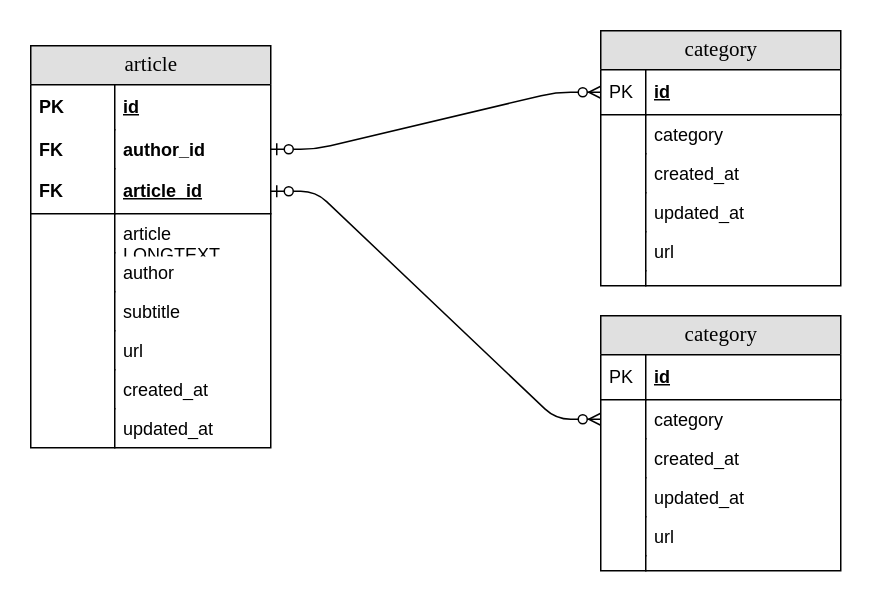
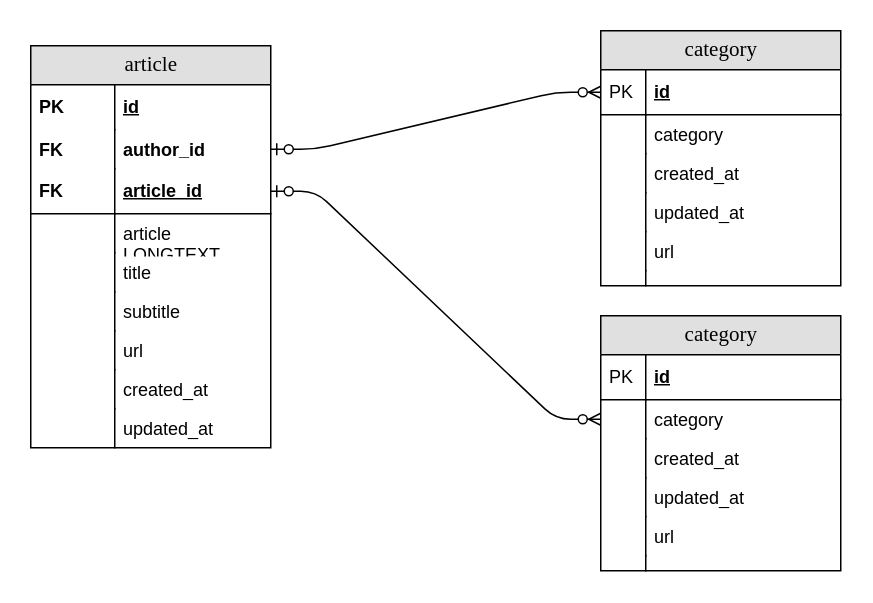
  <mxCell id="0" />
  <mxCell id="1" parent="0" />
  <mxCell id="2" value="" style="edgeStyle=entityRelationEdgeStyle;html=1;endArrow=ERzeroToMany;startArrow=ERzeroToOne;labelBackgroundColor=none;fontFamily=Verdana;fontSize=14;entryX=0;entryY=0.5;exitX=1;exitY=0.5;exitDx=0;exitDy=0;entryDx=0;entryDy=0;" parent="1" source="8" target="25" edge="1"><mxGeometry width="100" height="100" relative="1" as="geometry"><mxPoint x="470" y="800" as="sourcePoint" /><mxPoint x="570" y="700" as="targetPoint" /></mxGeometry></mxCell>
  <mxCell id="3" value="article" style="swimlane;html=1;fontStyle=0;childLayout=stackLayout;horizontal=1;startSize=26;fillColor=#e0e0e0;horizontalStack=0;resizeParent=1;resizeLast=0;collapsible=1;marginBottom=0;swimlaneFillColor=#ffffff;align=center;rounded=0;shadow=0;comic=0;labelBackgroundColor=none;strokeWidth=1;fontFamily=Verdana;fontSize=14" parent="1" vertex="1"><mxGeometry x="20" y="30" width="160" height="268" as="geometry" /></mxCell>
  <mxCell id="4" value="id" style="shape=partialRectangle;top=0;left=0;right=0;bottom=0;html=1;align=left;verticalAlign=middle;fillColor=none;spacingLeft=60;spacingRight=4;whiteSpace=wrap;overflow=hidden;rotatable=0;points=[[0,0.5],[1,0.5]];portConstraint=eastwest;dropTarget=0;fontStyle=5;" parent="3" vertex="1"><mxGeometry y="26" width="160" height="30" as="geometry" /></mxCell>
  <mxCell id="5" value="PK" style="shape=partialRectangle;fontStyle=1;top=0;left=0;bottom=0;html=1;fillColor=none;align=left;verticalAlign=middle;spacingLeft=4;spacingRight=4;whiteSpace=wrap;overflow=hidden;rotatable=0;points=[];portConstraint=eastwest;part=1;" parent="4" vertex="1" connectable="0"><mxGeometry width="56" height="30" as="geometry" /></mxCell>
  <mxCell id="6" value="&lt;b&gt;author_id&lt;/b&gt;" style="shape=partialRectangle;top=0;left=0;right=0;bottom=0;html=1;align=left;verticalAlign=top;fillColor=none;spacingLeft=60;spacingRight=4;whiteSpace=wrap;overflow=hidden;rotatable=0;points=[[0,0.5],[1,0.5]];portConstraint=eastwest;dropTarget=0;" parent="3" vertex="1"><mxGeometry y="56" width="160" height="26" as="geometry" /></mxCell>
  <mxCell id="7" value="&lt;b&gt;FK&lt;/b&gt;" style="shape=partialRectangle;top=0;left=0;bottom=0;html=1;fillColor=none;align=left;verticalAlign=top;spacingLeft=4;spacingRight=4;whiteSpace=wrap;overflow=hidden;rotatable=0;points=[];portConstraint=eastwest;part=1;" parent="6" vertex="1" connectable="0"><mxGeometry width="56" height="26" as="geometry" /></mxCell>
  <mxCell id="8" value="article_id" style="shape=partialRectangle;top=0;left=0;right=0;bottom=1;html=1;align=left;verticalAlign=middle;fillColor=none;spacingLeft=60;spacingRight=4;whiteSpace=wrap;overflow=hidden;rotatable=0;points=[[0,0.5],[1,0.5]];portConstraint=eastwest;dropTarget=0;fontStyle=5;" parent="3" vertex="1"><mxGeometry y="82" width="160" height="30" as="geometry" /></mxCell>
  <mxCell id="9" value="FK" style="shape=partialRectangle;fontStyle=1;top=0;left=0;bottom=0;html=1;fillColor=none;align=left;verticalAlign=middle;spacingLeft=4;spacingRight=4;whiteSpace=wrap;overflow=hidden;rotatable=0;points=[];portConstraint=eastwest;part=1;" parent="8" vertex="1" connectable="0"><mxGeometry width="56" height="30" as="geometry" /></mxCell>
  <mxCell id="10" value="article LONGTEXT" style="shape=partialRectangle;top=0;left=0;right=0;bottom=0;html=1;align=left;verticalAlign=top;fillColor=none;spacingLeft=60;spacingRight=4;whiteSpace=wrap;overflow=hidden;rotatable=0;points=[[0,0.5],[1,0.5]];portConstraint=eastwest;dropTarget=0;" parent="3" vertex="1"><mxGeometry y="112" width="160" height="26" as="geometry" /></mxCell>
  <mxCell id="11" value="" style="shape=partialRectangle;top=0;left=0;bottom=0;html=1;fillColor=none;align=left;verticalAlign=top;spacingLeft=4;spacingRight=4;whiteSpace=wrap;overflow=hidden;rotatable=0;points=[];portConstraint=eastwest;part=1;" parent="10" vertex="1" connectable="0"><mxGeometry width="56" height="26" as="geometry" /></mxCell>
- <mxCell id="12" value="author" style="shape=partialRectangle;top=0;left=0;right=0;bottom=0;html=1;align=left;verticalAlign=top;fillColor=none;spacingLeft=60;spacingRight=4;whiteSpace=wrap;overflow=hidden;rotatable=0;points=[[0,0.5],[1,0.5]];portConstraint=eastwest;dropTarget=0;" parent="3" vertex="1"><mxGeometry y="138" width="160" height="26" as="geometry" /></mxCell>
+ <mxCell id="12" value="title" style="shape=partialRectangle;top=0;left=0;right=0;bottom=0;html=1;align=left;verticalAlign=top;fillColor=none;spacingLeft=60;spacingRight=4;whiteSpace=wrap;overflow=hidden;rotatable=0;points=[[0,0.5],[1,0.5]];portConstraint=eastwest;dropTarget=0;" parent="3" vertex="1"><mxGeometry y="138" width="160" height="26" as="geometry" /></mxCell>
  <mxCell id="13" value="" style="shape=partialRectangle;top=0;left=0;bottom=0;html=1;fillColor=none;align=left;verticalAlign=top;spacingLeft=4;spacingRight=4;whiteSpace=wrap;overflow=hidden;rotatable=0;points=[];portConstraint=eastwest;part=1;" parent="12" vertex="1" connectable="0"><mxGeometry width="56" height="26" as="geometry" /></mxCell>
  <mxCell id="14" value="subtitle" style="shape=partialRectangle;top=0;left=0;right=0;bottom=0;html=1;align=left;verticalAlign=top;fillColor=none;spacingLeft=60;spacingRight=4;whiteSpace=wrap;overflow=hidden;rotatable=0;points=[[0,0.5],[1,0.5]];portConstraint=eastwest;dropTarget=0;" parent="3" vertex="1"><mxGeometry y="164" width="160" height="26" as="geometry" /></mxCell>
  <mxCell id="15" value="" style="shape=partialRectangle;top=0;left=0;bottom=0;html=1;fillColor=none;align=left;verticalAlign=top;spacingLeft=4;spacingRight=4;whiteSpace=wrap;overflow=hidden;rotatable=0;points=[];portConstraint=eastwest;part=1;" parent="14" vertex="1" connectable="0"><mxGeometry width="56" height="26" as="geometry" /></mxCell>
  <mxCell id="16" value="url" style="shape=partialRectangle;top=0;left=0;right=0;bottom=0;html=1;align=left;verticalAlign=top;fillColor=none;spacingLeft=60;spacingRight=4;whiteSpace=wrap;overflow=hidden;rotatable=0;points=[[0,0.5],[1,0.5]];portConstraint=eastwest;dropTarget=0;" parent="3" vertex="1"><mxGeometry y="190" width="160" height="26" as="geometry" /></mxCell>
  <mxCell id="17" value="" style="shape=partialRectangle;top=0;left=0;bottom=0;html=1;fillColor=none;align=left;verticalAlign=top;spacingLeft=4;spacingRight=4;whiteSpace=wrap;overflow=hidden;rotatable=0;points=[];portConstraint=eastwest;part=1;" parent="16" vertex="1" connectable="0"><mxGeometry width="56" height="26" as="geometry" /></mxCell>
  <mxCell id="18" value="created_at" style="shape=partialRectangle;top=0;left=0;right=0;bottom=0;html=1;align=left;verticalAlign=top;fillColor=none;spacingLeft=60;spacingRight=4;whiteSpace=wrap;overflow=hidden;rotatable=0;points=[[0,0.5],[1,0.5]];portConstraint=eastwest;dropTarget=0;" parent="3" vertex="1"><mxGeometry y="216" width="160" height="26" as="geometry" /></mxCell>
  <mxCell id="19" value="" style="shape=partialRectangle;top=0;left=0;bottom=0;html=1;fillColor=none;align=left;verticalAlign=top;spacingLeft=4;spacingRight=4;whiteSpace=wrap;overflow=hidden;rotatable=0;points=[];portConstraint=eastwest;part=1;" parent="18" vertex="1" connectable="0"><mxGeometry width="56" height="26" as="geometry" /></mxCell>
  <mxCell id="20" value="updated_at" style="shape=partialRectangle;top=0;left=0;right=0;bottom=0;html=1;align=left;verticalAlign=top;fillColor=none;spacingLeft=60;spacingRight=4;whiteSpace=wrap;overflow=hidden;rotatable=0;points=[[0,0.5],[1,0.5]];portConstraint=eastwest;dropTarget=0;" parent="3" vertex="1"><mxGeometry y="242" width="160" height="26" as="geometry" /></mxCell>
  <mxCell id="21" value="" style="shape=partialRectangle;top=0;left=0;bottom=0;html=1;fillColor=none;align=left;verticalAlign=top;spacingLeft=4;spacingRight=4;whiteSpace=wrap;overflow=hidden;rotatable=0;points=[];portConstraint=eastwest;part=1;" parent="20" vertex="1" connectable="0"><mxGeometry width="56" height="26" as="geometry" /></mxCell>
  <mxCell id="22" value="category" style="swimlane;html=1;fontStyle=0;childLayout=stackLayout;horizontal=1;startSize=26;fillColor=#e0e0e0;horizontalStack=0;resizeParent=1;resizeLast=0;collapsible=1;marginBottom=0;swimlaneFillColor=#ffffff;align=center;rounded=0;shadow=0;comic=0;labelBackgroundColor=none;strokeWidth=1;fontFamily=Verdana;fontSize=14;swimlaneLine=1;" parent="1" vertex="1"><mxGeometry x="400" y="210" width="160" height="170" as="geometry" /></mxCell>
  <mxCell id="23" value="id" style="shape=partialRectangle;top=0;left=0;right=0;bottom=1;html=1;align=left;verticalAlign=middle;fillColor=none;spacingLeft=34;spacingRight=4;whiteSpace=wrap;overflow=hidden;rotatable=0;points=[[0,0.5],[1,0.5]];portConstraint=eastwest;dropTarget=0;fontStyle=5;" parent="22" vertex="1"><mxGeometry y="26" width="160" height="30" as="geometry" /></mxCell>
  <mxCell id="24" value="PK" style="shape=partialRectangle;top=0;left=0;bottom=0;html=1;fillColor=none;align=left;verticalAlign=middle;spacingLeft=4;spacingRight=4;whiteSpace=wrap;overflow=hidden;rotatable=0;points=[];portConstraint=eastwest;part=1;" parent="23" vertex="1" connectable="0"><mxGeometry width="30" height="30" as="geometry" /></mxCell>
  <mxCell id="25" value="category" style="shape=partialRectangle;top=0;left=0;right=0;bottom=0;html=1;align=left;verticalAlign=top;fillColor=none;spacingLeft=34;spacingRight=4;whiteSpace=wrap;overflow=hidden;rotatable=0;points=[[0,0.5],[1,0.5]];portConstraint=eastwest;dropTarget=0;" parent="22" vertex="1"><mxGeometry y="56" width="160" height="26" as="geometry" /></mxCell>
  <mxCell id="26" value="" style="shape=partialRectangle;top=0;left=0;bottom=0;html=1;fillColor=none;align=left;verticalAlign=top;spacingLeft=4;spacingRight=4;whiteSpace=wrap;overflow=hidden;rotatable=0;points=[];portConstraint=eastwest;part=1;" parent="25" vertex="1" connectable="0"><mxGeometry width="30" height="26" as="geometry" /></mxCell>
  <mxCell id="27" value="created_at" style="shape=partialRectangle;top=0;left=0;right=0;bottom=0;html=1;align=left;verticalAlign=top;fillColor=none;spacingLeft=34;spacingRight=4;whiteSpace=wrap;overflow=hidden;rotatable=0;points=[[0,0.5],[1,0.5]];portConstraint=eastwest;dropTarget=0;" parent="22" vertex="1"><mxGeometry y="82" width="160" height="26" as="geometry" /></mxCell>
  <mxCell id="28" value="" style="shape=partialRectangle;top=0;left=0;bottom=0;html=1;fillColor=none;align=left;verticalAlign=top;spacingLeft=4;spacingRight=4;whiteSpace=wrap;overflow=hidden;rotatable=0;points=[];portConstraint=eastwest;part=1;" parent="27" vertex="1" connectable="0"><mxGeometry width="30" height="26" as="geometry" /></mxCell>
  <mxCell id="29" value="updated_at" style="shape=partialRectangle;top=0;left=0;right=0;bottom=0;html=1;align=left;verticalAlign=top;fillColor=none;spacingLeft=34;spacingRight=4;whiteSpace=wrap;overflow=hidden;rotatable=0;points=[[0,0.5],[1,0.5]];portConstraint=eastwest;dropTarget=0;" parent="22" vertex="1"><mxGeometry y="108" width="160" height="26" as="geometry" /></mxCell>
  <mxCell id="30" value="" style="shape=partialRectangle;top=0;left=0;bottom=0;html=1;fillColor=none;align=left;verticalAlign=top;spacingLeft=4;spacingRight=4;whiteSpace=wrap;overflow=hidden;rotatable=0;points=[];portConstraint=eastwest;part=1;" parent="29" vertex="1" connectable="0"><mxGeometry width="30" height="26" as="geometry" /></mxCell>
  <mxCell id="31" value="url" style="shape=partialRectangle;top=0;left=0;right=0;bottom=0;html=1;align=left;verticalAlign=top;fillColor=none;spacingLeft=34;spacingRight=4;whiteSpace=wrap;overflow=hidden;rotatable=0;points=[[0,0.5],[1,0.5]];portConstraint=eastwest;dropTarget=0;" parent="22" vertex="1"><mxGeometry y="134" width="160" height="26" as="geometry" /></mxCell>
  <mxCell id="32" value="" style="shape=partialRectangle;top=0;left=0;bottom=0;html=1;fillColor=none;align=left;verticalAlign=top;spacingLeft=4;spacingRight=4;whiteSpace=wrap;overflow=hidden;rotatable=0;points=[];portConstraint=eastwest;part=1;" parent="31" vertex="1" connectable="0"><mxGeometry width="30" height="26" as="geometry" /></mxCell>
  <mxCell id="33" value="" style="shape=partialRectangle;top=0;left=0;right=0;bottom=0;html=1;align=left;verticalAlign=top;fillColor=none;spacingLeft=34;spacingRight=4;whiteSpace=wrap;overflow=hidden;rotatable=0;points=[[0,0.5],[1,0.5]];portConstraint=eastwest;dropTarget=0;" parent="22" vertex="1"><mxGeometry y="160" width="160" height="10" as="geometry" /></mxCell>
  <mxCell id="34" value="" style="shape=partialRectangle;top=0;left=0;bottom=0;html=1;fillColor=none;align=left;verticalAlign=top;spacingLeft=4;spacingRight=4;whiteSpace=wrap;overflow=hidden;rotatable=0;points=[];portConstraint=eastwest;part=1;" parent="33" vertex="1" connectable="0"><mxGeometry width="30" height="10" as="geometry" /></mxCell>
  <mxCell id="35" value="category" style="swimlane;html=1;fontStyle=0;childLayout=stackLayout;horizontal=1;startSize=26;fillColor=#e0e0e0;horizontalStack=0;resizeParent=1;resizeLast=0;collapsible=1;marginBottom=0;swimlaneFillColor=#ffffff;align=center;rounded=0;shadow=0;comic=0;labelBackgroundColor=none;strokeWidth=1;fontFamily=Verdana;fontSize=14;swimlaneLine=1;" parent="1" vertex="1"><mxGeometry x="400" y="20" width="160" height="170" as="geometry" /></mxCell>
  <mxCell id="36" value="id" style="shape=partialRectangle;top=0;left=0;right=0;bottom=1;html=1;align=left;verticalAlign=middle;fillColor=none;spacingLeft=34;spacingRight=4;whiteSpace=wrap;overflow=hidden;rotatable=0;points=[[0,0.5],[1,0.5]];portConstraint=eastwest;dropTarget=0;fontStyle=5;" parent="35" vertex="1"><mxGeometry y="26" width="160" height="30" as="geometry" /></mxCell>
  <mxCell id="37" value="PK" style="shape=partialRectangle;top=0;left=0;bottom=0;html=1;fillColor=none;align=left;verticalAlign=middle;spacingLeft=4;spacingRight=4;whiteSpace=wrap;overflow=hidden;rotatable=0;points=[];portConstraint=eastwest;part=1;" parent="36" vertex="1" connectable="0"><mxGeometry width="30" height="30" as="geometry" /></mxCell>
  <mxCell id="38" value="category" style="shape=partialRectangle;top=0;left=0;right=0;bottom=0;html=1;align=left;verticalAlign=top;fillColor=none;spacingLeft=34;spacingRight=4;whiteSpace=wrap;overflow=hidden;rotatable=0;points=[[0,0.5],[1,0.5]];portConstraint=eastwest;dropTarget=0;" parent="35" vertex="1"><mxGeometry y="56" width="160" height="26" as="geometry" /></mxCell>
  <mxCell id="39" value="" style="shape=partialRectangle;top=0;left=0;bottom=0;html=1;fillColor=none;align=left;verticalAlign=top;spacingLeft=4;spacingRight=4;whiteSpace=wrap;overflow=hidden;rotatable=0;points=[];portConstraint=eastwest;part=1;" parent="38" vertex="1" connectable="0"><mxGeometry width="30" height="26" as="geometry" /></mxCell>
  <mxCell id="40" value="created_at" style="shape=partialRectangle;top=0;left=0;right=0;bottom=0;html=1;align=left;verticalAlign=top;fillColor=none;spacingLeft=34;spacingRight=4;whiteSpace=wrap;overflow=hidden;rotatable=0;points=[[0,0.5],[1,0.5]];portConstraint=eastwest;dropTarget=0;" parent="35" vertex="1"><mxGeometry y="82" width="160" height="26" as="geometry" /></mxCell>
  <mxCell id="41" value="" style="shape=partialRectangle;top=0;left=0;bottom=0;html=1;fillColor=none;align=left;verticalAlign=top;spacingLeft=4;spacingRight=4;whiteSpace=wrap;overflow=hidden;rotatable=0;points=[];portConstraint=eastwest;part=1;" parent="40" vertex="1" connectable="0"><mxGeometry width="30" height="26" as="geometry" /></mxCell>
  <mxCell id="42" value="updated_at" style="shape=partialRectangle;top=0;left=0;right=0;bottom=0;html=1;align=left;verticalAlign=top;fillColor=none;spacingLeft=34;spacingRight=4;whiteSpace=wrap;overflow=hidden;rotatable=0;points=[[0,0.5],[1,0.5]];portConstraint=eastwest;dropTarget=0;" parent="35" vertex="1"><mxGeometry y="108" width="160" height="26" as="geometry" /></mxCell>
  <mxCell id="43" value="" style="shape=partialRectangle;top=0;left=0;bottom=0;html=1;fillColor=none;align=left;verticalAlign=top;spacingLeft=4;spacingRight=4;whiteSpace=wrap;overflow=hidden;rotatable=0;points=[];portConstraint=eastwest;part=1;" parent="42" vertex="1" connectable="0"><mxGeometry width="30" height="26" as="geometry" /></mxCell>
  <mxCell id="44" value="url" style="shape=partialRectangle;top=0;left=0;right=0;bottom=0;html=1;align=left;verticalAlign=top;fillColor=none;spacingLeft=34;spacingRight=4;whiteSpace=wrap;overflow=hidden;rotatable=0;points=[[0,0.5],[1,0.5]];portConstraint=eastwest;dropTarget=0;" parent="35" vertex="1"><mxGeometry y="134" width="160" height="26" as="geometry" /></mxCell>
  <mxCell id="45" value="" style="shape=partialRectangle;top=0;left=0;bottom=0;html=1;fillColor=none;align=left;verticalAlign=top;spacingLeft=4;spacingRight=4;whiteSpace=wrap;overflow=hidden;rotatable=0;points=[];portConstraint=eastwest;part=1;" parent="44" vertex="1" connectable="0"><mxGeometry width="30" height="26" as="geometry" /></mxCell>
  <mxCell id="46" value="" style="shape=partialRectangle;top=0;left=0;right=0;bottom=0;html=1;align=left;verticalAlign=top;fillColor=none;spacingLeft=34;spacingRight=4;whiteSpace=wrap;overflow=hidden;rotatable=0;points=[[0,0.5],[1,0.5]];portConstraint=eastwest;dropTarget=0;" parent="35" vertex="1"><mxGeometry y="160" width="160" height="10" as="geometry" /></mxCell>
  <mxCell id="47" value="" style="shape=partialRectangle;top=0;left=0;bottom=0;html=1;fillColor=none;align=left;verticalAlign=top;spacingLeft=4;spacingRight=4;whiteSpace=wrap;overflow=hidden;rotatable=0;points=[];portConstraint=eastwest;part=1;" parent="46" vertex="1" connectable="0"><mxGeometry width="30" height="10" as="geometry" /></mxCell>
  <mxCell id="48" value="" style="edgeStyle=entityRelationEdgeStyle;html=1;endArrow=ERzeroToMany;startArrow=ERzeroToOne;labelBackgroundColor=none;fontFamily=Verdana;fontSize=14;entryX=0;entryY=0.5;exitX=1;exitY=0.5;exitDx=0;exitDy=0;entryDx=0;entryDy=0;" parent="1" source="6" target="36" edge="1"><mxGeometry width="100" height="100" relative="1" as="geometry"><mxPoint x="200" y="160" as="sourcePoint" /><mxPoint x="390" y="220" as="targetPoint" /><Array as="points"><mxPoint x="220" y="160" /></Array></mxGeometry></mxCell>
